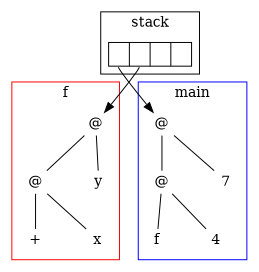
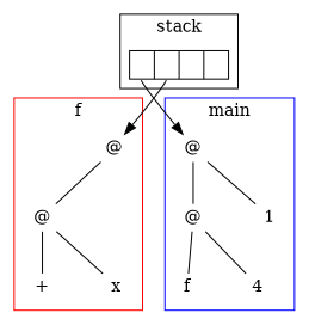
  digraph {
    fixedsize=true
    fontname="DejaVu Serif"
    nodesep=.5
    node [fontname="DejaVu Serif" shape=plaintext]
    edge [dir=none fontname="DejaVu Serif"]
    n1 [height=0.05 label="@" width=0.05]
    n2 [height=0.05 label="@" width=0.05]
-   y [height=0.05 width=0.05]
    n4 [height=0.05 label="+" width=0.05]
    x [height=0.05 width=0.05]
    n6 [height=.1 label="<f0> | <f1> | <f2> | <f3> " shape=record width=.5]
    n7 [height=0.05 label="@" width=0.05]
    n8 [height=0.05 label="@" width=0.05]
-   1 [height=0.05 width=0.05 label=7]
+   1 [height=0.05 width=0.05]
    f [height=0.05 width=0.05]
    n11 [height=0.05 label=4 width=0.05]
    subgraph cluster_1 {
      color=red
      label=f
      n1
      n2
-     y
      n4
      x
    }
    subgraph cluster_2 {
      label=stack
      n6
    }
    subgraph cluster_3 {
      color=blue
      label=main
      n7
      n8
      1
      f
      n11
    }
    n1 -> n2
-   n1 -> y
    n2 -> n4
    n2 -> x
    n6 -> n1 [tailport=f1 dir=""]
    n6 -> n7 [tailport=f0 dir=""]
    n7 -> n8
    n7 -> 1
    n8 -> f
    n8 -> n11
  }
